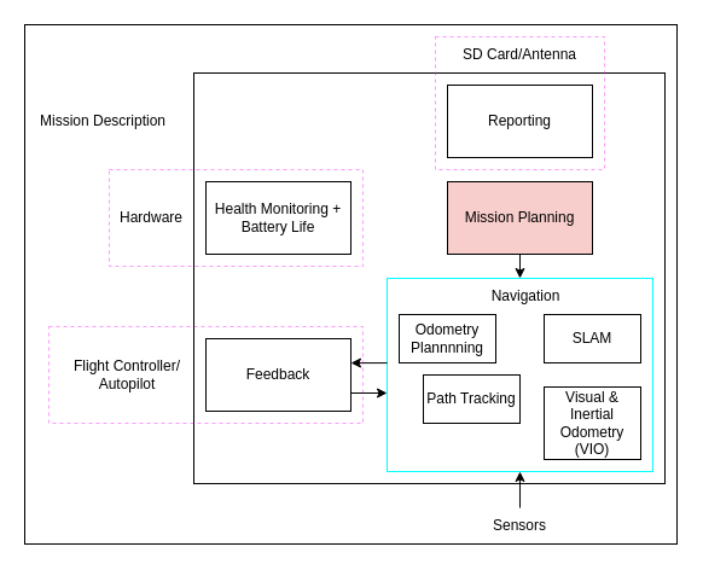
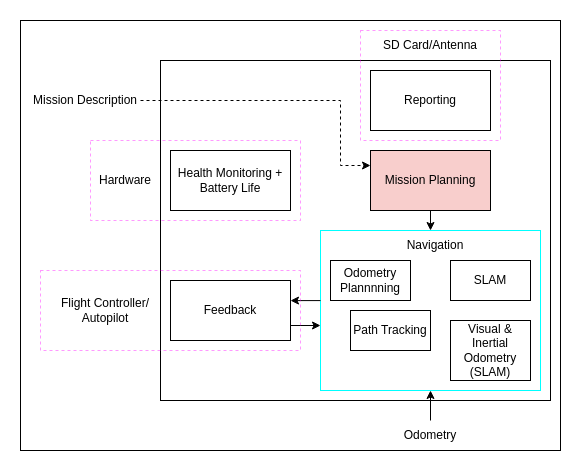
  <mxCell id="0" />
  <mxCell id="1" parent="0" />
  <mxCell id="2" value="" style="rounded=0;whiteSpace=wrap;html=1;" vertex="1" parent="1"><mxGeometry x="20" y="20" width="540" height="430" as="geometry" /></mxCell>
  <mxCell id="3" value="" style="rounded=0;whiteSpace=wrap;html=1;fillColor=none;" vertex="1" parent="1"><mxGeometry x="160" y="60" width="390" height="340" as="geometry" /></mxCell>
  <mxCell id="4" style="edgeStyle=orthogonalEdgeStyle;rounded=0;orthogonalLoop=1;jettySize=auto;html=1;exitX=0.5;exitY=1;exitDx=0;exitDy=0;entryX=0.5;entryY=0;entryDx=0;entryDy=0;" edge="1" parent="1" source="5" target="11"><mxGeometry relative="1" as="geometry" /></mxCell>
  <mxCell id="5" value="Mission Planning" style="rounded=0;whiteSpace=wrap;html=1;fillColor=#f8cecc;" vertex="1" parent="1"><mxGeometry x="370" y="150" width="120" height="60" as="geometry" /></mxCell>
  <mxCell id="6" value="Reporting" style="rounded=0;whiteSpace=wrap;html=1;" vertex="1" parent="1"><mxGeometry x="370" y="70" width="120" height="60" as="geometry" /></mxCell>
  <mxCell id="7" value="SD Card/Antenna" style="text;html=1;strokeColor=none;fillColor=none;align=center;verticalAlign=middle;whiteSpace=wrap;rounded=0;" vertex="1" parent="1"><mxGeometry x="375" y="30" width="110" height="30" as="geometry" /></mxCell>
+ <mxCell id="8" style="edgeStyle=orthogonalEdgeStyle;rounded=0;orthogonalLoop=1;jettySize=auto;html=1;exitX=1;exitY=0.5;exitDx=0;exitDy=0;entryX=0;entryY=0.25;entryDx=0;entryDy=0;dashed=1;" edge="1" parent="1" source="9" target="5"><mxGeometry relative="1" as="geometry"><Array as="points"><mxPoint x="340" y="100" /><mxPoint x="340" y="165" /></Array></mxGeometry></mxCell>
  <mxCell id="9" value="Mission Description" style="text;html=1;strokeColor=none;fillColor=none;align=center;verticalAlign=middle;whiteSpace=wrap;rounded=0;" vertex="1" parent="1"><mxGeometry x="30" y="85" width="110" height="30" as="geometry" /></mxCell>
  <mxCell id="10" value="Health Monitoring + Battery Life" style="rounded=0;whiteSpace=wrap;html=1;" vertex="1" parent="1"><mxGeometry x="170" y="150" width="120" height="60" as="geometry" /></mxCell>
  <mxCell id="11" value="" style="rounded=0;whiteSpace=wrap;html=1;fontStyle=1;fillColor=none;strokeColor=#00FFFF;" vertex="1" parent="1"><mxGeometry x="320" y="230" width="220" height="160" as="geometry" /></mxCell>
  <mxCell id="12" value="Navigation" style="text;html=1;strokeColor=none;fillColor=none;align=center;verticalAlign=middle;whiteSpace=wrap;rounded=0;" vertex="1" parent="1"><mxGeometry x="380" y="230" width="110" height="30" as="geometry" /></mxCell>
  <mxCell id="13" value="Odometry Plannnning" style="rounded=0;whiteSpace=wrap;html=1;" vertex="1" parent="1"><mxGeometry x="330" y="260" width="80" height="40" as="geometry" /></mxCell>
  <mxCell id="14" value="SLAM" style="rounded=0;whiteSpace=wrap;html=1;" vertex="1" parent="1"><mxGeometry x="450" y="260" width="80" height="40" as="geometry" /></mxCell>
  <mxCell id="15" value="Path Tracking" style="rounded=0;whiteSpace=wrap;html=1;" vertex="1" parent="1"><mxGeometry x="350" y="310" width="80" height="40" as="geometry" /></mxCell>
- <mxCell id="16" value="Visual &amp;amp; Inertial Odometry (VIO)" style="rounded=0;whiteSpace=wrap;html=1;" vertex="1" parent="1"><mxGeometry x="450" y="320" width="80" height="60" as="geometry" /></mxCell>
+ <mxCell id="16" value="Visual &amp;amp; Inertial Odometry (SLAM)" style="rounded=0;whiteSpace=wrap;html=1;" vertex="1" parent="1"><mxGeometry x="450" y="320" width="80" height="60" as="geometry" /></mxCell>
  <mxCell id="17" value="Feedback" style="rounded=0;whiteSpace=wrap;html=1;" vertex="1" parent="1"><mxGeometry x="170" y="280" width="120" height="60" as="geometry" /></mxCell>
  <mxCell id="18" value="Hardware" style="text;html=1;strokeColor=none;fillColor=none;align=center;verticalAlign=middle;whiteSpace=wrap;rounded=0;" vertex="1" parent="1"><mxGeometry x="90" y="165" width="70" height="30" as="geometry" /></mxCell>
  <mxCell id="19" value="Flight Controller/ Autopilot" style="text;html=1;strokeColor=none;fillColor=none;align=center;verticalAlign=middle;whiteSpace=wrap;rounded=0;" vertex="1" parent="1"><mxGeometry x="50" y="295" width="110" height="30" as="geometry" /></mxCell>
  <mxCell id="20" style="edgeStyle=orthogonalEdgeStyle;rounded=0;orthogonalLoop=1;jettySize=auto;html=1;exitX=0.5;exitY=0;exitDx=0;exitDy=0;entryX=0.5;entryY=1;entryDx=0;entryDy=0;" edge="1" parent="1" source="21" target="11"><mxGeometry relative="1" as="geometry" /></mxCell>
- <mxCell id="21" value="Sensors" style="text;html=1;strokeColor=none;fillColor=none;align=center;verticalAlign=middle;whiteSpace=wrap;rounded=0;" vertex="1" parent="1"><mxGeometry x="375" y="420" width="110" height="30" as="geometry" /></mxCell>
+ <mxCell id="21" value="Odometry" style="text;html=1;strokeColor=none;fillColor=none;align=center;verticalAlign=middle;whiteSpace=wrap;rounded=0;" vertex="1" parent="1"><mxGeometry x="375" y="420" width="110" height="30" as="geometry" /></mxCell>
  <mxCell id="22" style="edgeStyle=orthogonalEdgeStyle;rounded=0;orthogonalLoop=1;jettySize=auto;html=1;exitX=1;exitY=0.75;exitDx=0;exitDy=0;entryX=0;entryY=0.595;entryDx=0;entryDy=0;entryPerimeter=0;" edge="1" parent="1" source="17" target="11"><mxGeometry relative="1" as="geometry" /></mxCell>
  <mxCell id="23" style="edgeStyle=orthogonalEdgeStyle;rounded=0;orthogonalLoop=1;jettySize=auto;html=1;exitX=0;exitY=0.438;exitDx=0;exitDy=0;exitPerimeter=0;" edge="1" parent="1" source="11"><mxGeometry relative="1" as="geometry"><mxPoint x="300" y="335" as="sourcePoint" /><mxPoint x="290" y="300" as="targetPoint" /></mxGeometry></mxCell>
  <mxCell id="24" value="" style="rounded=0;whiteSpace=wrap;html=1;fontStyle=1;fillColor=none;strokeColor=#FF00FF;dashed=1;opacity=40;" vertex="1" parent="1"><mxGeometry x="360" y="30" width="140" height="110" as="geometry" /></mxCell>
  <mxCell id="25" value="" style="rounded=0;whiteSpace=wrap;html=1;fontStyle=1;fillColor=none;strokeColor=#FF00FF;dashed=1;opacity=40;" vertex="1" parent="1"><mxGeometry x="90" y="140" width="210" height="80" as="geometry" /></mxCell>
  <mxCell id="26" value="" style="rounded=0;whiteSpace=wrap;html=1;fontStyle=1;fillColor=none;strokeColor=#FF00FF;dashed=1;opacity=40;" vertex="1" parent="1"><mxGeometry x="40" y="270" width="260" height="80" as="geometry" /></mxCell>
